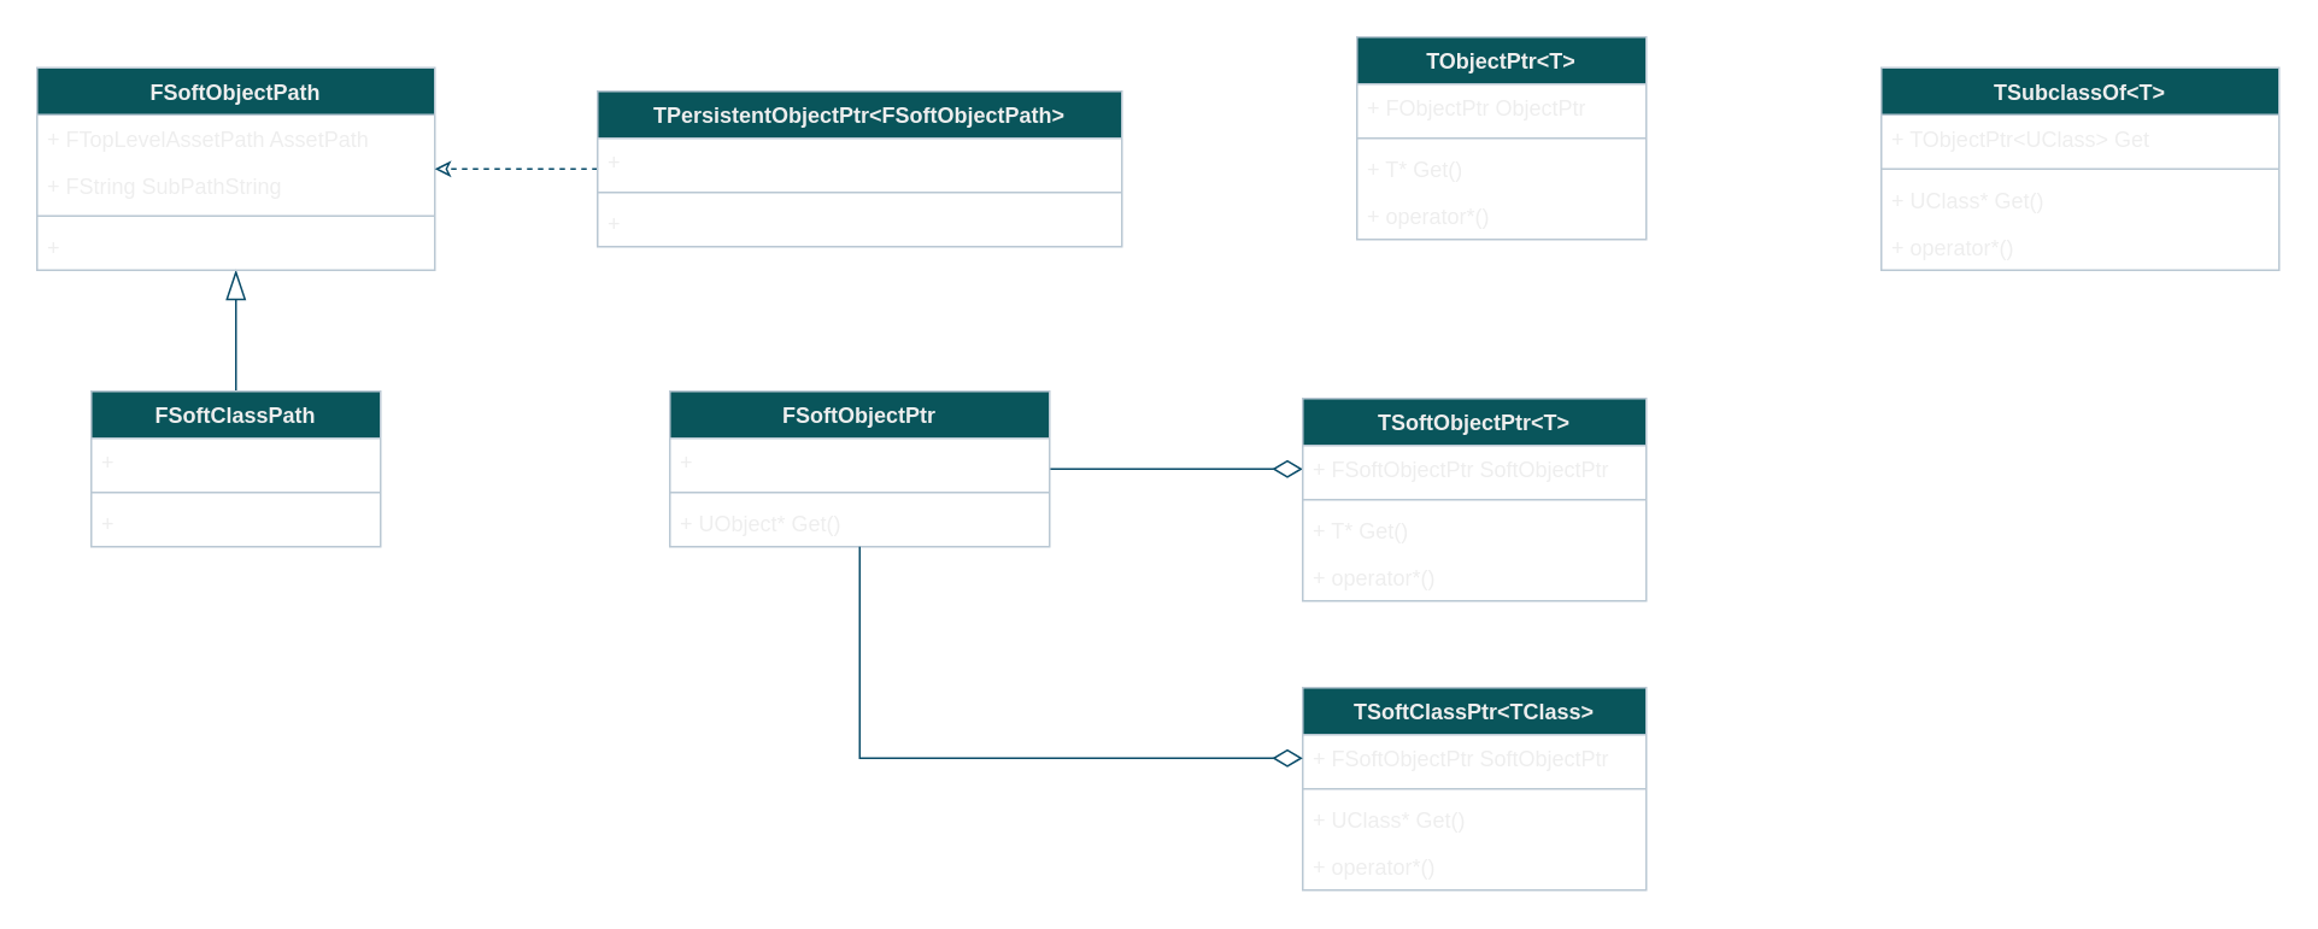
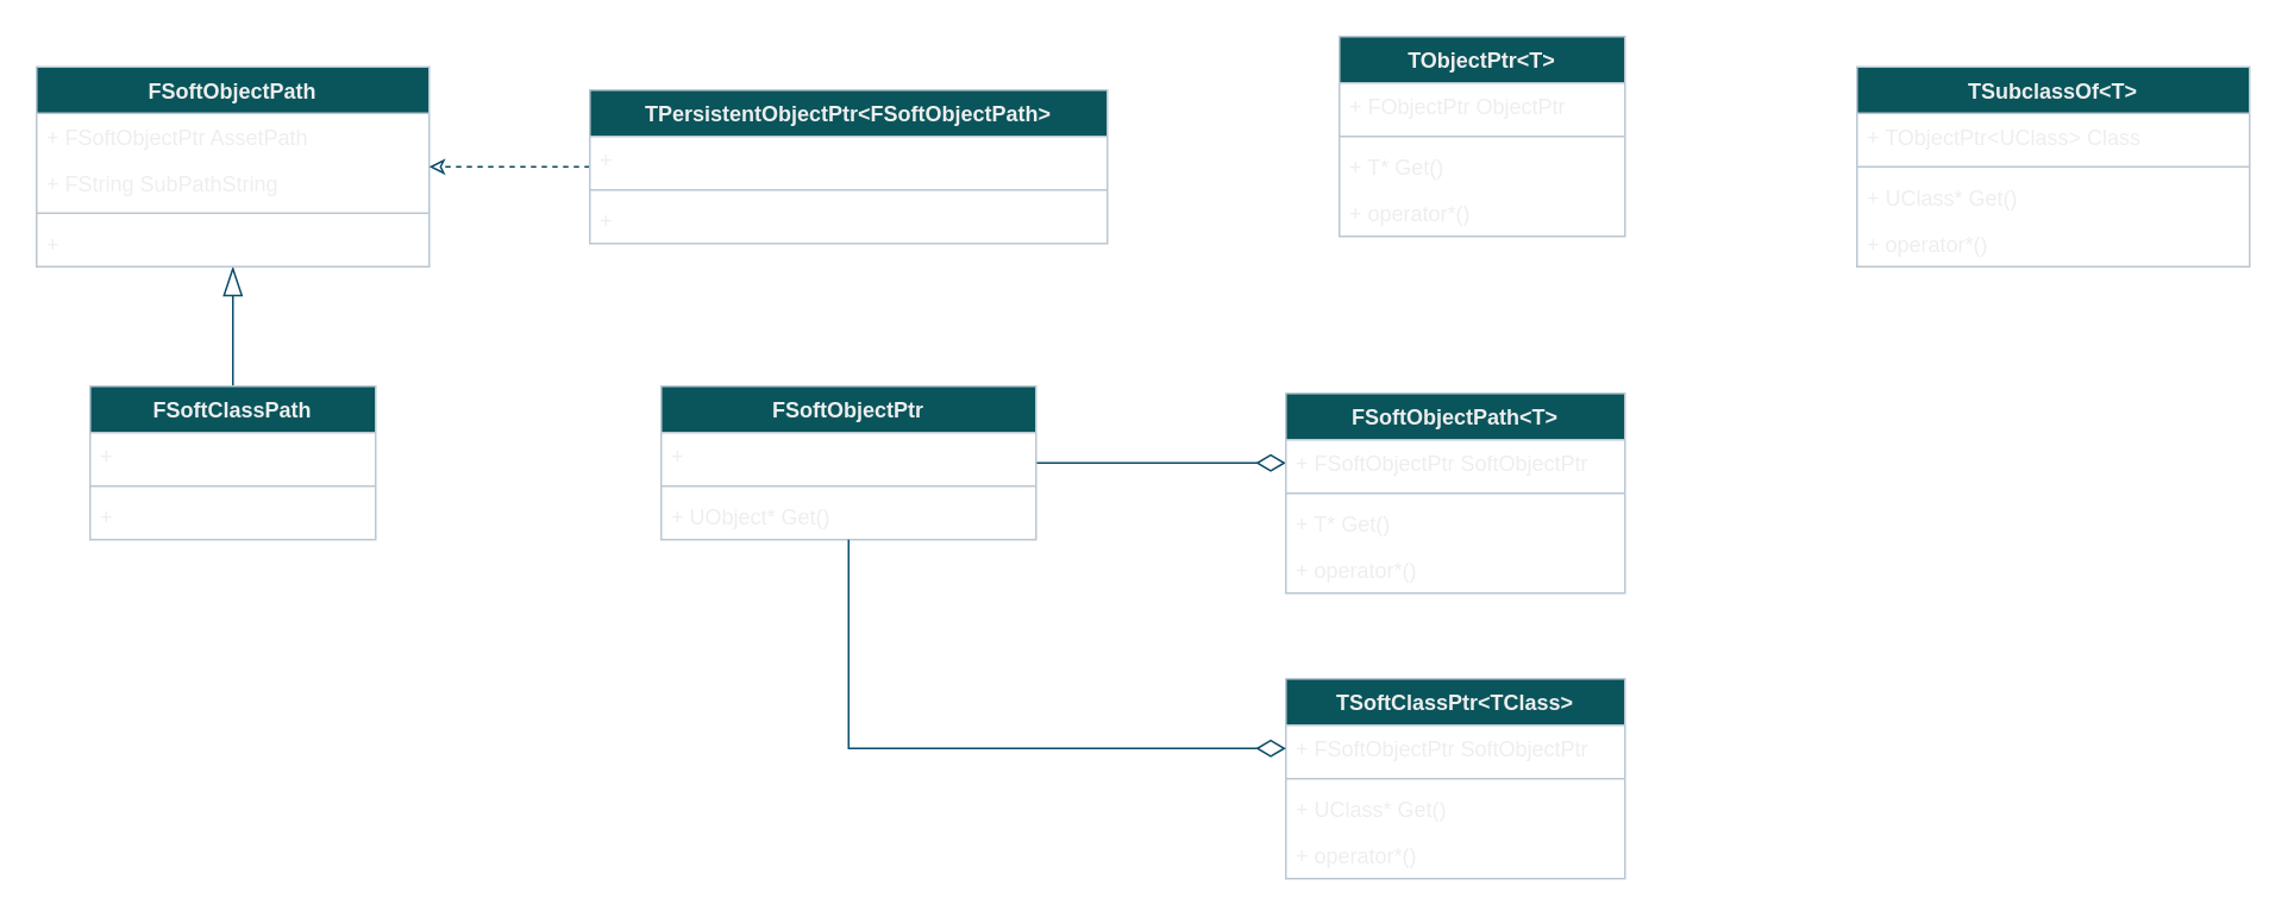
  <mxCell id="0" />
  <mxCell id="1" parent="0" />
  <mxCell id="2" value="" style="edgeStyle=orthogonalEdgeStyle;rounded=0;orthogonalLoop=1;jettySize=auto;html=1;endArrow=blockThin;endFill=0;endSize=14;labelBackgroundColor=none;strokeColor=#0B4D6A;fontColor=default;" edge="1" parent="1" source="8" target="3"><mxGeometry relative="1" as="geometry" /></mxCell>
  <mxCell id="3" value="FSoftObjectPath" style="swimlane;fontStyle=1;align=center;verticalAlign=top;childLayout=stackLayout;horizontal=1;startSize=26;horizontalStack=0;resizeParent=1;resizeParentMax=0;resizeLast=0;collapsible=1;marginBottom=0;whiteSpace=wrap;html=1;labelBackgroundColor=none;fillColor=#09555B;strokeColor=#BAC8D3;fontColor=#EEEEEE;" vertex="1" parent="1"><mxGeometry x="20" y="37" width="220" height="112" as="geometry" /></mxCell>
- <mxCell id="4" value="+ FTopLevelAssetPath AssetPath" style="text;strokeColor=none;fillColor=none;align=left;verticalAlign=top;spacingLeft=4;spacingRight=4;overflow=hidden;rotatable=0;points=[[0,0.5],[1,0.5]];portConstraint=eastwest;whiteSpace=wrap;html=1;labelBackgroundColor=none;fontColor=#EEEEEE;" vertex="1" parent="3"><mxGeometry y="26" width="220" height="26" as="geometry" /></mxCell>
+ <mxCell id="4" value="+ FSoftObjectPtr AssetPath" style="text;strokeColor=none;fillColor=none;align=left;verticalAlign=top;spacingLeft=4;spacingRight=4;overflow=hidden;rotatable=0;points=[[0,0.5],[1,0.5]];portConstraint=eastwest;whiteSpace=wrap;html=1;labelBackgroundColor=none;fontColor=#EEEEEE;" vertex="1" parent="3"><mxGeometry y="26" width="220" height="26" as="geometry" /></mxCell>
  <mxCell id="5" value="+ FString SubPathString" style="text;strokeColor=none;fillColor=none;align=left;verticalAlign=top;spacingLeft=4;spacingRight=4;overflow=hidden;rotatable=0;points=[[0,0.5],[1,0.5]];portConstraint=eastwest;whiteSpace=wrap;html=1;labelBackgroundColor=none;fontColor=#EEEEEE;" vertex="1" parent="3"><mxGeometry y="52" width="220" height="26" as="geometry" /></mxCell>
  <mxCell id="6" value="" style="line;strokeWidth=1;fillColor=none;align=left;verticalAlign=middle;spacingTop=-1;spacingLeft=3;spacingRight=3;rotatable=0;labelPosition=right;points=[];portConstraint=eastwest;strokeColor=#BAC8D3;labelBackgroundColor=none;fontColor=#EEEEEE;" vertex="1" parent="3"><mxGeometry y="78" width="220" height="8" as="geometry" /></mxCell>
  <mxCell id="7" value="+&amp;nbsp;" style="text;strokeColor=none;fillColor=none;align=left;verticalAlign=top;spacingLeft=4;spacingRight=4;overflow=hidden;rotatable=0;points=[[0,0.5],[1,0.5]];portConstraint=eastwest;whiteSpace=wrap;html=1;labelBackgroundColor=none;fontColor=#EEEEEE;" vertex="1" parent="3"><mxGeometry y="86" width="220" height="26" as="geometry" /></mxCell>
  <mxCell id="8" value="FSoftClassPath" style="swimlane;fontStyle=1;align=center;verticalAlign=top;childLayout=stackLayout;horizontal=1;startSize=26;horizontalStack=0;resizeParent=1;resizeParentMax=0;resizeLast=0;collapsible=1;marginBottom=0;whiteSpace=wrap;html=1;labelBackgroundColor=none;fillColor=#09555B;strokeColor=#BAC8D3;fontColor=#EEEEEE;" vertex="1" parent="1"><mxGeometry x="50" y="216" width="160" height="86" as="geometry" /></mxCell>
  <mxCell id="9" value="+&amp;nbsp;" style="text;strokeColor=none;fillColor=none;align=left;verticalAlign=top;spacingLeft=4;spacingRight=4;overflow=hidden;rotatable=0;points=[[0,0.5],[1,0.5]];portConstraint=eastwest;whiteSpace=wrap;html=1;labelBackgroundColor=none;fontColor=#EEEEEE;" vertex="1" parent="8"><mxGeometry y="26" width="160" height="26" as="geometry" /></mxCell>
  <mxCell id="10" value="" style="line;strokeWidth=1;fillColor=none;align=left;verticalAlign=middle;spacingTop=-1;spacingLeft=3;spacingRight=3;rotatable=0;labelPosition=right;points=[];portConstraint=eastwest;strokeColor=#BAC8D3;labelBackgroundColor=none;fontColor=#EEEEEE;" vertex="1" parent="8"><mxGeometry y="52" width="160" height="8" as="geometry" /></mxCell>
  <mxCell id="11" value="+&amp;nbsp;" style="text;strokeColor=none;fillColor=none;align=left;verticalAlign=top;spacingLeft=4;spacingRight=4;overflow=hidden;rotatable=0;points=[[0,0.5],[1,0.5]];portConstraint=eastwest;whiteSpace=wrap;html=1;labelBackgroundColor=none;fontColor=#EEEEEE;" vertex="1" parent="8"><mxGeometry y="60" width="160" height="26" as="geometry" /></mxCell>
  <mxCell id="12" style="edgeStyle=orthogonalEdgeStyle;rounded=0;orthogonalLoop=1;jettySize=auto;html=1;dashed=1;endArrow=classic;endFill=0;labelBackgroundColor=none;strokeColor=#0B4D6A;fontColor=default;" edge="1" parent="1" source="13" target="3"><mxGeometry relative="1" as="geometry" /></mxCell>
  <mxCell id="13" value="TPersistentObjectPtr&amp;lt;FSoftObjectPath&amp;gt;" style="swimlane;fontStyle=1;align=center;verticalAlign=top;childLayout=stackLayout;horizontal=1;startSize=26;horizontalStack=0;resizeParent=1;resizeParentMax=0;resizeLast=0;collapsible=1;marginBottom=0;whiteSpace=wrap;html=1;labelBackgroundColor=none;fillColor=#09555B;strokeColor=#BAC8D3;fontColor=#EEEEEE;" vertex="1" parent="1"><mxGeometry x="330" y="50" width="290" height="86" as="geometry" /></mxCell>
  <mxCell id="14" value="+&amp;nbsp;" style="text;strokeColor=none;fillColor=none;align=left;verticalAlign=top;spacingLeft=4;spacingRight=4;overflow=hidden;rotatable=0;points=[[0,0.5],[1,0.5]];portConstraint=eastwest;whiteSpace=wrap;html=1;labelBackgroundColor=none;fontColor=#EEEEEE;" vertex="1" parent="13"><mxGeometry y="26" width="290" height="26" as="geometry" /></mxCell>
  <mxCell id="15" value="" style="line;strokeWidth=1;fillColor=none;align=left;verticalAlign=middle;spacingTop=-1;spacingLeft=3;spacingRight=3;rotatable=0;labelPosition=right;points=[];portConstraint=eastwest;strokeColor=#BAC8D3;labelBackgroundColor=none;fontColor=#EEEEEE;" vertex="1" parent="13"><mxGeometry y="52" width="290" height="8" as="geometry" /></mxCell>
  <mxCell id="16" value="+&amp;nbsp;" style="text;strokeColor=none;fillColor=none;align=left;verticalAlign=top;spacingLeft=4;spacingRight=4;overflow=hidden;rotatable=0;points=[[0,0.5],[1,0.5]];portConstraint=eastwest;whiteSpace=wrap;html=1;labelBackgroundColor=none;fontColor=#EEEEEE;" vertex="1" parent="13"><mxGeometry y="60" width="290" height="26" as="geometry" /></mxCell>
  <mxCell id="17" style="edgeStyle=orthogonalEdgeStyle;rounded=0;orthogonalLoop=1;jettySize=auto;html=1;strokeColor=#0B4D6A;align=center;verticalAlign=middle;fontFamily=Helvetica;fontSize=11;fontColor=default;labelBackgroundColor=none;endArrow=diamondThin;endFill=0;endSize=14;" edge="1" parent="1" source="18" target="23"><mxGeometry relative="1" as="geometry" /></mxCell>
  <mxCell id="18" value="FSoftObjectPtr" style="swimlane;fontStyle=1;align=center;verticalAlign=top;childLayout=stackLayout;horizontal=1;startSize=26;horizontalStack=0;resizeParent=1;resizeParentMax=0;resizeLast=0;collapsible=1;marginBottom=0;whiteSpace=wrap;html=1;labelBackgroundColor=none;fillColor=#09555B;strokeColor=#BAC8D3;fontColor=#EEEEEE;" vertex="1" parent="1"><mxGeometry x="370" y="216" width="210" height="86" as="geometry" /></mxCell>
  <mxCell id="19" value="+&amp;nbsp;" style="text;strokeColor=none;fillColor=none;align=left;verticalAlign=top;spacingLeft=4;spacingRight=4;overflow=hidden;rotatable=0;points=[[0,0.5],[1,0.5]];portConstraint=eastwest;whiteSpace=wrap;html=1;labelBackgroundColor=none;fontColor=#EEEEEE;" vertex="1" parent="18"><mxGeometry y="26" width="210" height="26" as="geometry" /></mxCell>
  <mxCell id="20" value="" style="line;strokeWidth=1;fillColor=none;align=left;verticalAlign=middle;spacingTop=-1;spacingLeft=3;spacingRight=3;rotatable=0;labelPosition=right;points=[];portConstraint=eastwest;strokeColor=#BAC8D3;labelBackgroundColor=none;fontColor=#EEEEEE;" vertex="1" parent="18"><mxGeometry y="52" width="210" height="8" as="geometry" /></mxCell>
  <mxCell id="21" value="+ UObject* Get()" style="text;strokeColor=none;fillColor=none;align=left;verticalAlign=top;spacingLeft=4;spacingRight=4;overflow=hidden;rotatable=0;points=[[0,0.5],[1,0.5]];portConstraint=eastwest;whiteSpace=wrap;html=1;labelBackgroundColor=none;fontColor=#EEEEEE;" vertex="1" parent="18"><mxGeometry y="60" width="210" height="26" as="geometry" /></mxCell>
- <mxCell id="22" value="TSoftObjectPtr&amp;lt;T&amp;gt;" style="swimlane;fontStyle=1;align=center;verticalAlign=top;childLayout=stackLayout;horizontal=1;startSize=26;horizontalStack=0;resizeParent=1;resizeParentMax=0;resizeLast=0;collapsible=1;marginBottom=0;whiteSpace=wrap;html=1;labelBackgroundColor=none;fillColor=#09555B;strokeColor=#BAC8D3;fontColor=#EEEEEE;" vertex="1" parent="1"><mxGeometry x="720" y="220" width="190" height="112" as="geometry" /></mxCell>
+ <mxCell id="22" value="FSoftObjectPath&amp;lt;T&amp;gt;" style="swimlane;fontStyle=1;align=center;verticalAlign=top;childLayout=stackLayout;horizontal=1;startSize=26;horizontalStack=0;resizeParent=1;resizeParentMax=0;resizeLast=0;collapsible=1;marginBottom=0;whiteSpace=wrap;html=1;labelBackgroundColor=none;fillColor=#09555B;strokeColor=#BAC8D3;fontColor=#EEEEEE;" vertex="1" parent="1"><mxGeometry x="720" y="220" width="190" height="112" as="geometry" /></mxCell>
  <mxCell id="23" value="+ FSoftObjectPtr SoftObjectPtr" style="text;strokeColor=none;fillColor=none;align=left;verticalAlign=top;spacingLeft=4;spacingRight=4;overflow=hidden;rotatable=0;points=[[0,0.5],[1,0.5]];portConstraint=eastwest;whiteSpace=wrap;html=1;labelBackgroundColor=none;fontColor=#EEEEEE;" vertex="1" parent="22"><mxGeometry y="26" width="190" height="26" as="geometry" /></mxCell>
  <mxCell id="24" value="" style="line;strokeWidth=1;fillColor=none;align=left;verticalAlign=middle;spacingTop=-1;spacingLeft=3;spacingRight=3;rotatable=0;labelPosition=right;points=[];portConstraint=eastwest;strokeColor=#BAC8D3;labelBackgroundColor=none;fontColor=#EEEEEE;" vertex="1" parent="22"><mxGeometry y="52" width="190" height="8" as="geometry" /></mxCell>
  <mxCell id="25" value="+ T* Get()" style="text;strokeColor=none;fillColor=none;align=left;verticalAlign=top;spacingLeft=4;spacingRight=4;overflow=hidden;rotatable=0;points=[[0,0.5],[1,0.5]];portConstraint=eastwest;whiteSpace=wrap;html=1;labelBackgroundColor=none;fontColor=#EEEEEE;" vertex="1" parent="22"><mxGeometry y="60" width="190" height="26" as="geometry" /></mxCell>
  <mxCell id="26" value="+ operator*()" style="text;strokeColor=none;fillColor=none;align=left;verticalAlign=top;spacingLeft=4;spacingRight=4;overflow=hidden;rotatable=0;points=[[0,0.5],[1,0.5]];portConstraint=eastwest;whiteSpace=wrap;html=1;labelBackgroundColor=none;fontColor=#EEEEEE;" vertex="1" parent="22"><mxGeometry y="86" width="190" height="26" as="geometry" /></mxCell>
  <mxCell id="27" value="TSoftClassPtr&amp;lt;TClass&amp;gt;" style="swimlane;fontStyle=1;align=center;verticalAlign=top;childLayout=stackLayout;horizontal=1;startSize=26;horizontalStack=0;resizeParent=1;resizeParentMax=0;resizeLast=0;collapsible=1;marginBottom=0;whiteSpace=wrap;html=1;labelBackgroundColor=none;fillColor=#09555B;strokeColor=#BAC8D3;fontColor=#EEEEEE;" vertex="1" parent="1"><mxGeometry x="720" y="380" width="190" height="112" as="geometry" /></mxCell>
  <mxCell id="28" value="+ FSoftObjectPtr SoftObjectPtr" style="text;strokeColor=none;fillColor=none;align=left;verticalAlign=top;spacingLeft=4;spacingRight=4;overflow=hidden;rotatable=0;points=[[0,0.5],[1,0.5]];portConstraint=eastwest;whiteSpace=wrap;html=1;labelBackgroundColor=none;fontColor=#EEEEEE;" vertex="1" parent="27"><mxGeometry y="26" width="190" height="26" as="geometry" /></mxCell>
  <mxCell id="29" value="" style="line;strokeWidth=1;fillColor=none;align=left;verticalAlign=middle;spacingTop=-1;spacingLeft=3;spacingRight=3;rotatable=0;labelPosition=right;points=[];portConstraint=eastwest;strokeColor=#BAC8D3;labelBackgroundColor=none;fontColor=#EEEEEE;" vertex="1" parent="27"><mxGeometry y="52" width="190" height="8" as="geometry" /></mxCell>
  <mxCell id="30" value="+ UClass* Get()" style="text;strokeColor=none;fillColor=none;align=left;verticalAlign=top;spacingLeft=4;spacingRight=4;overflow=hidden;rotatable=0;points=[[0,0.5],[1,0.5]];portConstraint=eastwest;whiteSpace=wrap;html=1;labelBackgroundColor=none;fontColor=#EEEEEE;" vertex="1" parent="27"><mxGeometry y="60" width="190" height="26" as="geometry" /></mxCell>
  <mxCell id="31" value="+ operator*()" style="text;strokeColor=none;fillColor=none;align=left;verticalAlign=top;spacingLeft=4;spacingRight=4;overflow=hidden;rotatable=0;points=[[0,0.5],[1,0.5]];portConstraint=eastwest;whiteSpace=wrap;html=1;labelBackgroundColor=none;fontColor=#EEEEEE;" vertex="1" parent="27"><mxGeometry y="86" width="190" height="26" as="geometry" /></mxCell>
  <mxCell id="32" style="edgeStyle=orthogonalEdgeStyle;rounded=0;orthogonalLoop=1;jettySize=auto;html=1;endArrow=diamondThin;endFill=0;endSize=14;labelBackgroundColor=none;strokeColor=#0B4D6A;fontColor=default;" edge="1" parent="1" source="18" target="28"><mxGeometry relative="1" as="geometry" /></mxCell>
  <mxCell id="33" value="TObjectPtr&amp;lt;T&amp;gt;" style="swimlane;fontStyle=1;align=center;verticalAlign=top;childLayout=stackLayout;horizontal=1;startSize=26;horizontalStack=0;resizeParent=1;resizeParentMax=0;resizeLast=0;collapsible=1;marginBottom=0;whiteSpace=wrap;html=1;labelBackgroundColor=none;fillColor=#09555B;strokeColor=#BAC8D3;fontColor=#EEEEEE;" vertex="1" parent="1"><mxGeometry x="750" y="20" width="160" height="112" as="geometry" /></mxCell>
  <mxCell id="34" value="+ FObjectPtr ObjectPtr" style="text;strokeColor=none;fillColor=none;align=left;verticalAlign=top;spacingLeft=4;spacingRight=4;overflow=hidden;rotatable=0;points=[[0,0.5],[1,0.5]];portConstraint=eastwest;whiteSpace=wrap;html=1;labelBackgroundColor=none;fontColor=#EEEEEE;" vertex="1" parent="33"><mxGeometry y="26" width="160" height="26" as="geometry" /></mxCell>
  <mxCell id="35" value="" style="line;strokeWidth=1;fillColor=none;align=left;verticalAlign=middle;spacingTop=-1;spacingLeft=3;spacingRight=3;rotatable=0;labelPosition=right;points=[];portConstraint=eastwest;strokeColor=#BAC8D3;labelBackgroundColor=none;fontColor=#EEEEEE;" vertex="1" parent="33"><mxGeometry y="52" width="160" height="8" as="geometry" /></mxCell>
  <mxCell id="36" value="+ T* Get()" style="text;strokeColor=none;fillColor=none;align=left;verticalAlign=top;spacingLeft=4;spacingRight=4;overflow=hidden;rotatable=0;points=[[0,0.5],[1,0.5]];portConstraint=eastwest;whiteSpace=wrap;html=1;labelBackgroundColor=none;fontColor=#EEEEEE;" vertex="1" parent="33"><mxGeometry y="60" width="160" height="26" as="geometry" /></mxCell>
  <mxCell id="37" value="+ operator*()" style="text;strokeColor=none;fillColor=none;align=left;verticalAlign=top;spacingLeft=4;spacingRight=4;overflow=hidden;rotatable=0;points=[[0,0.5],[1,0.5]];portConstraint=eastwest;whiteSpace=wrap;html=1;labelBackgroundColor=none;fontColor=#EEEEEE;" vertex="1" parent="33"><mxGeometry y="86" width="160" height="26" as="geometry" /></mxCell>
  <mxCell id="38" value="TSubclassOf&amp;lt;T&amp;gt;" style="swimlane;fontStyle=1;align=center;verticalAlign=top;childLayout=stackLayout;horizontal=1;startSize=26;horizontalStack=0;resizeParent=1;resizeParentMax=0;resizeLast=0;collapsible=1;marginBottom=0;whiteSpace=wrap;html=1;labelBackgroundColor=none;fillColor=#09555B;strokeColor=#BAC8D3;fontColor=#EEEEEE;" vertex="1" parent="1"><mxGeometry x="1040" y="37" width="220" height="112" as="geometry" /></mxCell>
- <mxCell id="39" value="+ TObjectPtr&amp;lt;UClass&amp;gt; Get" style="text;strokeColor=none;fillColor=none;align=left;verticalAlign=top;spacingLeft=4;spacingRight=4;overflow=hidden;rotatable=0;points=[[0,0.5],[1,0.5]];portConstraint=eastwest;whiteSpace=wrap;html=1;labelBackgroundColor=none;fontColor=#EEEEEE;" vertex="1" parent="38"><mxGeometry y="26" width="220" height="26" as="geometry" /></mxCell>
+ <mxCell id="39" value="+ TObjectPtr&amp;lt;UClass&amp;gt; Class" style="text;strokeColor=none;fillColor=none;align=left;verticalAlign=top;spacingLeft=4;spacingRight=4;overflow=hidden;rotatable=0;points=[[0,0.5],[1,0.5]];portConstraint=eastwest;whiteSpace=wrap;html=1;labelBackgroundColor=none;fontColor=#EEEEEE;" vertex="1" parent="38"><mxGeometry y="26" width="220" height="26" as="geometry" /></mxCell>
  <mxCell id="40" value="" style="line;strokeWidth=1;fillColor=none;align=left;verticalAlign=middle;spacingTop=-1;spacingLeft=3;spacingRight=3;rotatable=0;labelPosition=right;points=[];portConstraint=eastwest;strokeColor=#BAC8D3;labelBackgroundColor=none;fontColor=#EEEEEE;" vertex="1" parent="38"><mxGeometry y="52" width="220" height="8" as="geometry" /></mxCell>
  <mxCell id="41" value="+ UClass* Get()" style="text;strokeColor=none;fillColor=none;align=left;verticalAlign=top;spacingLeft=4;spacingRight=4;overflow=hidden;rotatable=0;points=[[0,0.5],[1,0.5]];portConstraint=eastwest;whiteSpace=wrap;html=1;labelBackgroundColor=none;fontColor=#EEEEEE;" vertex="1" parent="38"><mxGeometry y="60" width="220" height="26" as="geometry" /></mxCell>
  <mxCell id="42" value="+ operator*()" style="text;strokeColor=none;fillColor=none;align=left;verticalAlign=top;spacingLeft=4;spacingRight=4;overflow=hidden;rotatable=0;points=[[0,0.5],[1,0.5]];portConstraint=eastwest;whiteSpace=wrap;html=1;labelBackgroundColor=none;fontColor=#EEEEEE;" vertex="1" parent="38"><mxGeometry y="86" width="220" height="26" as="geometry" /></mxCell>
